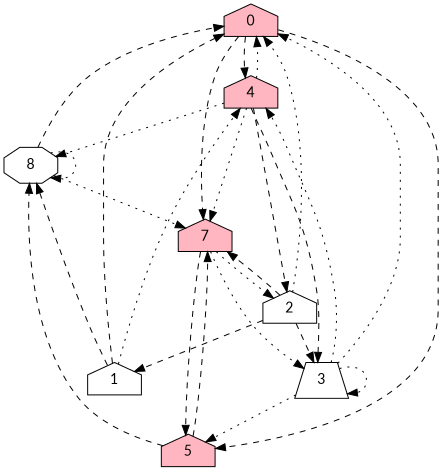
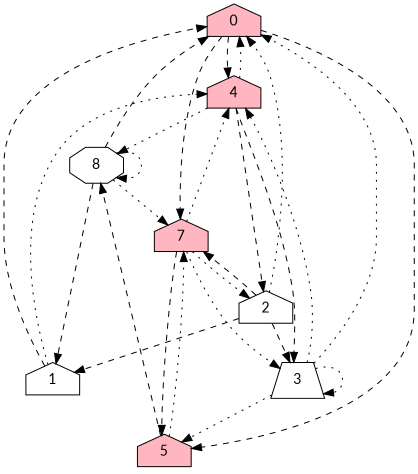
  digraph {
    fontname=Lato
    node [fillcolor=lightpink fontname=Lato shape=house style=filled]
    edge [fontname=Lato style=dashed]
    n1 [label=0]
    n2 [label=4]
    n3 [label=5]
    n4 [label=7]
    n5 [fillcolor=white label=2]
    n6 [fillcolor=white label=3 shape=trapezium]
    n7 [fillcolor=white label=8 shape=octagon]
    n8 [fillcolor=white label=1]
    n1 -> n2
    n1 -> n3
    n1 -> n4
    n2 -> n1 [style=dotted]
    n2 -> n5
    n2 -> n6
    n2 -> n7 [style=dotted]
-   n3 -> n4
+   n3 -> n4 [style=dotted]
    n3 -> n7
-   n2 -> n4 [style=dotted]
+   n4 -> n2 [style=dotted]
    n4 -> n3
    n4 -> n5 [style=dotted]
    n4 -> n6 [style=dotted]
    n5 -> n1 [style=dotted]
    n5 -> n4
    n5 -> n6
    n5 -> n8
    n6 -> n1 [style=dotted]
    n6 -> n2 [style=dotted]
    n6 -> n3 [style=dotted]
    n6 -> n6 [style=dotted]
    n7 -> n1
    n7 -> n4 [style=dotted]
    n7 -> n7 [style=dotted]
-   n8 -> n7
+   n7 -> n8
    n8 -> n1
    n8 -> n2 [style=dotted]
  }
